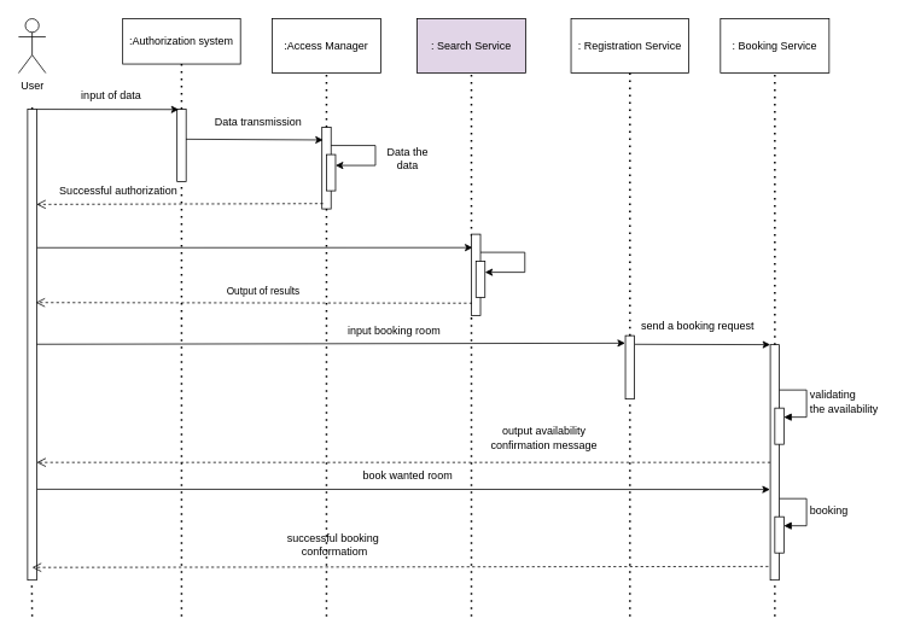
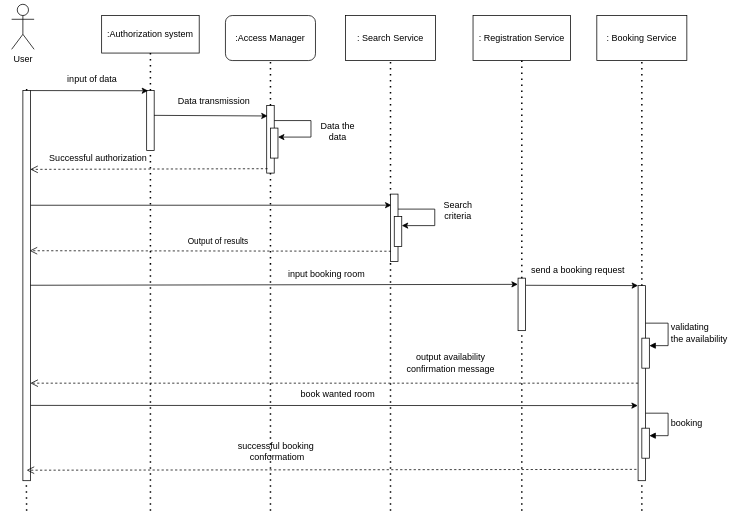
  <mxCell id="0" />
  <mxCell id="1" parent="0" />
- <mxCell id="2" value="User" style="shape=umlActor;verticalLabelPosition=bottom;verticalAlign=top;html=1;outlineConnect=0;" parent="1" vertex="1"><mxGeometry x="20" y="20" width="30" height="60" as="geometry" /></mxCell>
+ <mxCell id="2" value="User" style="shape=umlActor;verticalLabelPosition=bottom;verticalAlign=top;html=1;outlineConnect=0;" parent="1" vertex="1"><mxGeometry x="15" y="5" width="30" height="60" as="geometry" /></mxCell>
  <mxCell id="3" value=":Authorization system" style="rounded=0;whiteSpace=wrap;html=1;" parent="1" vertex="1"><mxGeometry x="135" y="20" width="130" height="50" as="geometry" /></mxCell>
- <mxCell id="4" value=":Access Manager" style="rounded=0;whiteSpace=wrap;html=1;" parent="1" vertex="1"><mxGeometry x="300" y="20" width="120" height="60" as="geometry" /></mxCell>
- <mxCell id="5" value=": Search Service" style="rounded=0;whiteSpace=wrap;html=1;fillColor=#e1d5e7;" parent="1" vertex="1"><mxGeometry x="460" y="20" width="120" height="60" as="geometry" /></mxCell>
+ <mxCell id="4" value=":Access Manager" style="whiteSpace=wrap;html=1;rounded=1;" parent="1" vertex="1"><mxGeometry x="300" y="20" width="120" height="60" as="geometry" /></mxCell>
+ <mxCell id="5" value=": Search Service" style="rounded=0;whiteSpace=wrap;html=1;" parent="1" vertex="1"><mxGeometry x="460" y="20" width="120" height="60" as="geometry" /></mxCell>
  <mxCell id="6" value=": Registration Service" style="rounded=0;whiteSpace=wrap;html=1;" parent="1" vertex="1"><mxGeometry x="630" y="20" width="130" height="60" as="geometry" /></mxCell>
  <mxCell id="7" value=": Booking Service" style="rounded=0;whiteSpace=wrap;html=1;" parent="1" vertex="1"><mxGeometry x="795" y="20" width="120" height="60" as="geometry" /></mxCell>
  <mxCell id="8" value="" style="rounded=0;whiteSpace=wrap;html=1;" parent="1" vertex="1"><mxGeometry x="30" y="120" width="10" height="520" as="geometry" /></mxCell>
  <mxCell id="9" value="" style="rounded=0;whiteSpace=wrap;html=1;" parent="1" vertex="1"><mxGeometry x="195" y="120" width="10" height="80" as="geometry" /></mxCell>
  <mxCell id="10" value="&lt;font style=&quot;font-size: 12px;&quot;&gt;input of data&lt;/font&gt;" style="text;html=1;align=center;verticalAlign=middle;whiteSpace=wrap;rounded=0;" parent="1" vertex="1"><mxGeometry x="80" y="100" width="85" height="10" as="geometry" /></mxCell>
  <mxCell id="11" value="" style="rounded=0;whiteSpace=wrap;html=1;" parent="1" vertex="1"><mxGeometry x="355" y="140" width="10" height="90" as="geometry" /></mxCell>
  <mxCell id="12" value="" style="endArrow=classic;html=1;rounded=0;exitX=0.903;exitY=0.028;exitDx=0;exitDy=0;exitPerimeter=0;entryX=0.1;entryY=0.04;entryDx=0;entryDy=0;entryPerimeter=0;" parent="1" edge="1"><mxGeometry width="50" height="50" relative="1" as="geometry"><mxPoint x="40" y="120" as="sourcePoint" /><mxPoint x="196.97" y="120.24" as="targetPoint" /></mxGeometry></mxCell>
  <mxCell id="13" value="" style="endArrow=classic;html=1;rounded=0;entryX=0.128;entryY=0.154;entryDx=0;entryDy=0;entryPerimeter=0;exitX=0.984;exitY=0.413;exitDx=0;exitDy=0;exitPerimeter=0;" parent="1" source="9" target="11" edge="1"><mxGeometry width="50" height="50" relative="1" as="geometry"><mxPoint x="210" y="150" as="sourcePoint" /><mxPoint x="358" y="151" as="targetPoint" /></mxGeometry></mxCell>
  <mxCell id="14" value="Data transmission" style="text;html=1;align=center;verticalAlign=middle;whiteSpace=wrap;rounded=0;" parent="1" vertex="1"><mxGeometry x="215" y="130" width="140" height="10" as="geometry" /></mxCell>
  <mxCell id="15" value="" style="endArrow=none;dashed=1;html=1;dashPattern=1 3;strokeWidth=2;rounded=0;entryX=0.5;entryY=1;entryDx=0;entryDy=0;exitX=0.5;exitY=0;exitDx=0;exitDy=0;" parent="1" source="9" target="3" edge="1"><mxGeometry width="50" height="50" relative="1" as="geometry"><mxPoint x="250" y="140" as="sourcePoint" /><mxPoint x="300" y="90" as="targetPoint" /></mxGeometry></mxCell>
  <mxCell id="16" value="" style="endArrow=none;dashed=1;html=1;dashPattern=1 3;strokeWidth=2;rounded=0;entryX=0.5;entryY=1;entryDx=0;entryDy=0;exitX=0.5;exitY=0;exitDx=0;exitDy=0;" parent="1" source="11" target="4" edge="1"><mxGeometry width="50" height="50" relative="1" as="geometry"><mxPoint x="250" y="140" as="sourcePoint" /><mxPoint x="300" y="90" as="targetPoint" /></mxGeometry></mxCell>
  <mxCell id="17" value="&lt;font style=&quot;font-size: 12px;&quot;&gt;Successful authorization&lt;/font&gt;" style="html=1;verticalAlign=bottom;endArrow=open;dashed=1;endSize=8;curved=0;rounded=0;exitX=0.117;exitY=0.935;exitDx=0;exitDy=0;exitPerimeter=0;entryX=0.983;entryY=0.202;entryDx=0;entryDy=0;entryPerimeter=0;" parent="1" source="11" target="8" edge="1"><mxGeometry x="0.43" y="-5" relative="1" as="geometry"><mxPoint x="350" y="220" as="sourcePoint" /><mxPoint x="41" y="230" as="targetPoint" /><mxPoint as="offset" /></mxGeometry></mxCell>
  <mxCell id="18" value="&lt;font style=&quot;font-size: 12px;&quot;&gt;Data the data&lt;/font&gt;" style="text;html=1;align=center;verticalAlign=middle;whiteSpace=wrap;rounded=0;" parent="1" vertex="1"><mxGeometry x="420" y="170" width="60" height="10" as="geometry" /></mxCell>
  <mxCell id="19" value="" style="rounded=0;whiteSpace=wrap;html=1;" parent="1" vertex="1"><mxGeometry x="690" y="370" width="10" height="70" as="geometry" /></mxCell>
  <mxCell id="20" value="" style="endArrow=none;dashed=1;html=1;dashPattern=1 3;strokeWidth=2;rounded=0;exitX=0.5;exitY=0;exitDx=0;exitDy=0;" parent="1" edge="1"><mxGeometry width="50" height="50" relative="1" as="geometry"><mxPoint x="520" y="260" as="sourcePoint" /><mxPoint x="520" y="80" as="targetPoint" /></mxGeometry></mxCell>
  <mxCell id="21" value="" style="endArrow=classic;html=1;rounded=0;entryX=0.13;entryY=0.164;entryDx=0;entryDy=0;entryPerimeter=0;exitX=1.042;exitY=0.294;exitDx=0;exitDy=0;exitPerimeter=0;" parent="1" target="43" edge="1" source="8"><mxGeometry width="50" height="50" relative="1" as="geometry"><mxPoint x="40" y="283" as="sourcePoint" /><mxPoint x="515" y="283" as="targetPoint" /></mxGeometry></mxCell>
  <mxCell id="22" value="&lt;font style=&quot;font-size: 12px;&quot;&gt;input booking room&lt;/font&gt;" style="text;html=1;align=center;verticalAlign=middle;whiteSpace=wrap;rounded=0;" parent="1" vertex="1"><mxGeometry x="365" y="360" width="140" height="10" as="geometry" /></mxCell>
+ <mxCell id="23" value="&lt;font style=&quot;&quot;&gt;&lt;font style=&quot;font-size: 12px;&quot;&gt;Search criteria&lt;/font&gt;&lt;br&gt;&lt;/font&gt;" style="text;html=1;align=center;verticalAlign=middle;whiteSpace=wrap;rounded=0;" parent="1" vertex="1"><mxGeometry x="580" y="270" width="60" height="20" as="geometry" /></mxCell>
  <mxCell id="24" value="" style="endArrow=none;dashed=1;html=1;dashPattern=1 3;strokeWidth=2;rounded=0;exitX=0.5;exitY=-0.004;exitDx=0;exitDy=0;exitPerimeter=0;" parent="1" source="8" edge="1"><mxGeometry width="50" height="50" relative="1" as="geometry"><mxPoint x="40" y="120" as="sourcePoint" /><mxPoint x="35" y="120" as="targetPoint" /></mxGeometry></mxCell>
  <mxCell id="25" value="" style="rounded=0;whiteSpace=wrap;html=1;" parent="1" vertex="1"><mxGeometry x="850" y="380" width="10" height="260" as="geometry" /></mxCell>
  <mxCell id="26" value="" style="endArrow=none;dashed=1;html=1;dashPattern=1 3;strokeWidth=2;rounded=0;exitX=0.5;exitY=0;exitDx=0;exitDy=0;entryX=0.5;entryY=1;entryDx=0;entryDy=0;" parent="1" source="19" target="6" edge="1"><mxGeometry width="50" height="50" relative="1" as="geometry"><mxPoint x="700" y="290" as="sourcePoint" /><mxPoint x="700" y="100" as="targetPoint" /></mxGeometry></mxCell>
  <mxCell id="27" value="" style="endArrow=none;dashed=1;html=1;dashPattern=1 3;strokeWidth=2;rounded=0;exitX=0.5;exitY=0;exitDx=0;exitDy=0;entryX=0.5;entryY=1;entryDx=0;entryDy=0;" parent="1" source="25" target="7" edge="1"><mxGeometry width="50" height="50" relative="1" as="geometry"><mxPoint x="860" y="390" as="sourcePoint" /><mxPoint x="860" y="100" as="targetPoint" /></mxGeometry></mxCell>
  <mxCell id="28" value="" style="endArrow=classic;html=1;rounded=0;entryX=0.07;entryY=0.114;entryDx=0;entryDy=0;entryPerimeter=0;exitX=1.13;exitY=0.687;exitDx=0;exitDy=0;exitPerimeter=0;" parent="1" edge="1"><mxGeometry width="50" height="50" relative="1" as="geometry"><mxPoint x="700.6" y="379.55" as="sourcePoint" /><mxPoint x="850" y="379.96" as="targetPoint" /></mxGeometry></mxCell>
  <mxCell id="29" value="&lt;font style=&quot;font-size: 12px;&quot;&gt;send a booking request&lt;/font&gt;" style="text;html=1;align=center;verticalAlign=middle;whiteSpace=wrap;rounded=0;" parent="1" vertex="1"><mxGeometry x="700" y="350" width="140" height="20" as="geometry" /></mxCell>
  <mxCell id="30" value="&lt;font style=&quot;&quot;&gt;&lt;br&gt;&lt;/font&gt;" style="text;html=1;align=center;verticalAlign=middle;whiteSpace=wrap;rounded=0;" parent="1" vertex="1"><mxGeometry x="905" y="430" width="70" height="30" as="geometry" /></mxCell>
  <mxCell id="31" value="&lt;font style=&quot;font-size: 12px;&quot;&gt;output availability&lt;br&gt;confirmation message&lt;/font&gt;" style="html=1;verticalAlign=bottom;endArrow=open;dashed=1;endSize=8;curved=0;rounded=0;entryX=1;entryY=0.75;entryDx=0;entryDy=0;exitX=0;exitY=0.5;exitDx=0;exitDy=0;" parent="1" edge="1" target="8" source="25"><mxGeometry x="-0.383" y="-10" relative="1" as="geometry"><mxPoint x="1020" y="460" as="sourcePoint" /><mxPoint x="42.02" y="460" as="targetPoint" /><mxPoint as="offset" /></mxGeometry></mxCell>
  <mxCell id="32" value="" style="endArrow=classic;html=1;rounded=0;exitX=1.043;exitY=0.807;exitDx=0;exitDy=0;exitPerimeter=0;entryX=-0.033;entryY=0.615;entryDx=0;entryDy=0;entryPerimeter=0;" parent="1" source="8" edge="1" target="25"><mxGeometry width="50" height="50" relative="1" as="geometry"><mxPoint x="43" y="531" as="sourcePoint" /><mxPoint x="1020" y="525" as="targetPoint" /></mxGeometry></mxCell>
  <mxCell id="33" value="&lt;font style=&quot;font-size: 12px;&quot;&gt;book wanted room&lt;/font&gt;" style="text;html=1;align=center;verticalAlign=middle;whiteSpace=wrap;rounded=0;" parent="1" vertex="1"><mxGeometry x="380" y="520" width="140" height="10" as="geometry" /></mxCell>
  <mxCell id="34" value="&lt;font style=&quot;font-size: 12px;&quot;&gt;successful booking&lt;br&gt;&amp;nbsp;conformatiom&lt;/font&gt;" style="html=1;verticalAlign=bottom;endArrow=open;dashed=1;endSize=8;curved=0;rounded=0;exitX=-0.217;exitY=0.942;exitDx=0;exitDy=0;exitPerimeter=0;" parent="1" source="25" edge="1"><mxGeometry x="0.184" y="-8" relative="1" as="geometry"><mxPoint x="807" y="560" as="sourcePoint" /><mxPoint x="35" y="626" as="targetPoint" /><mxPoint as="offset" /></mxGeometry></mxCell>
  <mxCell id="35" value="" style="endArrow=none;dashed=1;html=1;dashPattern=1 3;strokeWidth=2;rounded=0;entryX=0.5;entryY=1;entryDx=0;entryDy=0;" parent="1" target="9" edge="1"><mxGeometry width="50" height="50" relative="1" as="geometry"><mxPoint x="200" y="680" as="sourcePoint" /><mxPoint x="199.5" y="285" as="targetPoint" /></mxGeometry></mxCell>
  <mxCell id="36" value="" style="endArrow=none;dashed=1;html=1;dashPattern=1 3;strokeWidth=2;rounded=0;entryX=0.5;entryY=1;entryDx=0;entryDy=0;" parent="1" target="11" edge="1"><mxGeometry width="50" height="50" relative="1" as="geometry"><mxPoint x="360" y="680" as="sourcePoint" /><mxPoint x="340" y="265" as="targetPoint" /></mxGeometry></mxCell>
  <mxCell id="37" value="" style="endArrow=none;dashed=1;html=1;dashPattern=1 3;strokeWidth=2;rounded=0;entryX=0.5;entryY=1;entryDx=0;entryDy=0;" parent="1" edge="1"><mxGeometry width="50" height="50" relative="1" as="geometry"><mxPoint x="520" y="680" as="sourcePoint" /><mxPoint x="520" y="350" as="targetPoint" /></mxGeometry></mxCell>
  <mxCell id="38" value="" style="endArrow=none;dashed=1;html=1;dashPattern=1 3;strokeWidth=2;rounded=0;entryX=0.5;entryY=1;entryDx=0;entryDy=0;" parent="1" edge="1"><mxGeometry width="50" height="50" relative="1" as="geometry"><mxPoint x="35" y="680" as="sourcePoint" /><mxPoint x="34.58" y="640" as="targetPoint" /></mxGeometry></mxCell>
  <mxCell id="39" value="" style="endArrow=none;dashed=1;html=1;dashPattern=1 3;strokeWidth=2;rounded=0;entryX=0.5;entryY=1;entryDx=0;entryDy=0;" parent="1" target="19" edge="1"><mxGeometry width="50" height="50" relative="1" as="geometry"><mxPoint x="695" y="680" as="sourcePoint" /><mxPoint x="690" y="490" as="targetPoint" /></mxGeometry></mxCell>
  <mxCell id="40" value="" style="endArrow=none;dashed=1;html=1;dashPattern=1 3;strokeWidth=2;rounded=0;entryX=0.5;entryY=1;entryDx=0;entryDy=0;" parent="1" target="25" edge="1"><mxGeometry width="50" height="50" relative="1" as="geometry"><mxPoint x="855" y="680" as="sourcePoint" /><mxPoint x="1035" y="480" as="targetPoint" /></mxGeometry></mxCell>
  <mxCell id="41" style="edgeStyle=orthogonalEdgeStyle;rounded=0;orthogonalLoop=1;jettySize=auto;html=1;exitX=1.014;exitY=0.125;exitDx=0;exitDy=0;exitPerimeter=0;" parent="1" target="42" edge="1"><mxGeometry relative="1" as="geometry"><mxPoint x="365" y="182.32" as="targetPoint" /><mxPoint x="365" y="160" as="sourcePoint" /><Array as="points"><mxPoint x="414" y="160" /><mxPoint x="414" y="182" /></Array></mxGeometry></mxCell>
  <mxCell id="42" value="" style="html=1;points=[[0,0,0,0,5],[0,1,0,0,-5],[1,0,0,0,5],[1,1,0,0,-5]];perimeter=orthogonalPerimeter;outlineConnect=0;targetShapes=umlLifeline;portConstraint=eastwest;newEdgeStyle={&quot;curved&quot;:0,&quot;rounded&quot;:0};" parent="1" vertex="1"><mxGeometry x="360" y="170" width="10" height="40" as="geometry" /></mxCell>
  <mxCell id="43" value="" style="rounded=0;whiteSpace=wrap;html=1;" parent="1" vertex="1"><mxGeometry x="520" y="258" width="10" height="90" as="geometry" /></mxCell>
  <mxCell id="44" style="edgeStyle=orthogonalEdgeStyle;rounded=0;orthogonalLoop=1;jettySize=auto;html=1;exitX=1.014;exitY=0.125;exitDx=0;exitDy=0;exitPerimeter=0;" parent="1" target="45" edge="1"><mxGeometry relative="1" as="geometry"><mxPoint x="530" y="300.32" as="targetPoint" /><mxPoint x="530" y="278" as="sourcePoint" /><Array as="points"><mxPoint x="579" y="278" /><mxPoint x="579" y="300" /></Array></mxGeometry></mxCell>
  <mxCell id="45" value="" style="html=1;points=[[0,0,0,0,5],[0,1,0,0,-5],[1,0,0,0,5],[1,1,0,0,-5]];perimeter=orthogonalPerimeter;outlineConnect=0;targetShapes=umlLifeline;portConstraint=eastwest;newEdgeStyle={&quot;curved&quot;:0,&quot;rounded&quot;:0};" parent="1" vertex="1"><mxGeometry x="525" y="288" width="10" height="40" as="geometry" /></mxCell>
  <mxCell id="46" value="" style="html=1;points=[[0,0,0,0,5],[0,1,0,0,-5],[1,0,0,0,5],[1,1,0,0,-5]];perimeter=orthogonalPerimeter;outlineConnect=0;targetShapes=umlLifeline;portConstraint=eastwest;newEdgeStyle={&quot;curved&quot;:0,&quot;rounded&quot;:0};" vertex="1" parent="1"><mxGeometry x="855" y="450" width="10" height="40" as="geometry" /></mxCell>
  <mxCell id="47" value="&lt;font style=&quot;font-size: 12px;&quot;&gt;validating&amp;nbsp;&lt;br&gt;the availability&amp;nbsp;&lt;/font&gt;" style="html=1;align=left;spacingLeft=2;endArrow=block;rounded=0;edgeStyle=orthogonalEdgeStyle;curved=0;rounded=0;" edge="1" target="46" parent="1"><mxGeometry relative="1" as="geometry"><mxPoint x="860" y="430" as="sourcePoint" /><Array as="points"><mxPoint x="890" y="460" /></Array></mxGeometry></mxCell>
  <mxCell id="48" value="" style="html=1;points=[[0,0,0,0,5],[0,1,0,0,-5],[1,0,0,0,5],[1,1,0,0,-5]];perimeter=orthogonalPerimeter;outlineConnect=0;targetShapes=umlLifeline;portConstraint=eastwest;newEdgeStyle={&quot;curved&quot;:0,&quot;rounded&quot;:0};" vertex="1" parent="1"><mxGeometry x="855" y="570" width="10" height="40" as="geometry" /></mxCell>
  <mxCell id="49" value="&lt;font style=&quot;font-size: 12px;&quot;&gt;booking&lt;/font&gt;" style="html=1;align=left;spacingLeft=2;endArrow=block;rounded=0;edgeStyle=orthogonalEdgeStyle;curved=0;rounded=0;" edge="1" target="48" parent="1"><mxGeometry relative="1" as="geometry"><mxPoint x="860" y="550" as="sourcePoint" /><Array as="points"><mxPoint x="890" y="580" /></Array></mxGeometry></mxCell>
  <mxCell id="50" value="Output of results" style="html=1;verticalAlign=bottom;endArrow=open;dashed=1;endSize=8;curved=0;rounded=0;exitX=0.069;exitY=0.846;exitDx=0;exitDy=0;exitPerimeter=0;entryX=0.983;entryY=0.202;entryDx=0;entryDy=0;entryPerimeter=0;" edge="1" parent="1" source="43"><mxGeometry x="-0.042" y="-4" relative="1" as="geometry"><mxPoint x="355" y="332.47" as="sourcePoint" /><mxPoint x="39" y="333.47" as="targetPoint" /><mxPoint as="offset" /></mxGeometry></mxCell>
  <mxCell id="51" value="" style="endArrow=classic;html=1;rounded=0;entryX=-0.024;entryY=0.383;entryDx=0;entryDy=0;entryPerimeter=0;exitX=1.042;exitY=0.294;exitDx=0;exitDy=0;exitPerimeter=0;" edge="1" parent="1"><mxGeometry width="50" height="50" relative="1" as="geometry"><mxPoint x="40" y="379.5" as="sourcePoint" /><mxPoint x="689.76" y="378.3" as="targetPoint" /></mxGeometry></mxCell>
